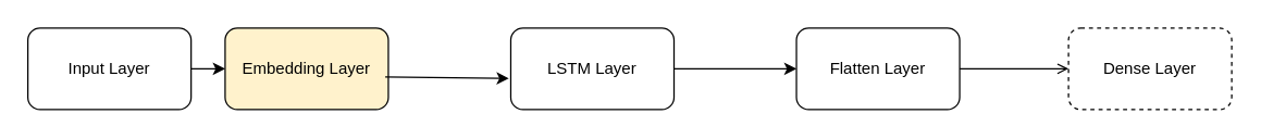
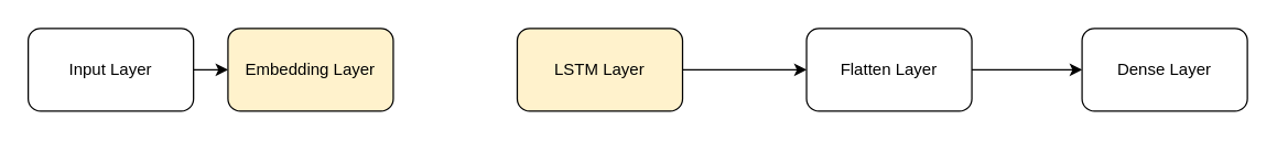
  <mxCell id="0" />
  <mxCell id="1" parent="0" />
  <mxCell id="2" value="Input Layer" style="rounded=1;whiteSpace=wrap;html=1;" vertex="1" parent="1"><mxGeometry x="20" y="20" width="120" height="60" as="geometry" /></mxCell>
  <mxCell id="3" value="Embedding Layer" style="rounded=1;whiteSpace=wrap;html=1;fillColor=#fff2cc;" vertex="1" parent="1"><mxGeometry x="165" y="20" width="120" height="60" as="geometry" /></mxCell>
- <mxCell id="4" value="LSTM Layer" style="rounded=1;whiteSpace=wrap;html=1;" vertex="1" parent="1"><mxGeometry x="375" y="20" width="120" height="60" as="geometry" /></mxCell>
+ <mxCell id="4" value="LSTM Layer" style="rounded=1;whiteSpace=wrap;html=1;fillColor=#fff2cc;" vertex="1" parent="1"><mxGeometry x="375" y="20" width="120" height="60" as="geometry" /></mxCell>
  <mxCell id="5" value="Flatten Layer" style="rounded=1;whiteSpace=wrap;html=1;" vertex="1" parent="1"><mxGeometry x="585" y="20" width="120" height="60" as="geometry" /></mxCell>
- <mxCell id="6" value="Dense Layer" style="rounded=1;whiteSpace=wrap;html=1;dashed=1;" vertex="1" parent="1"><mxGeometry x="785" y="20" width="120" height="60" as="geometry" /></mxCell>
+ <mxCell id="6" value="Dense Layer" style="rounded=1;whiteSpace=wrap;html=1;" vertex="1" parent="1"><mxGeometry x="785" y="20" width="120" height="60" as="geometry" /></mxCell>
  <mxCell id="7" value="" style="endArrow=classic;html=1;rounded=0;exitX=1;exitY=0.5;exitDx=0;exitDy=0;entryX=0;entryY=0.5;entryDx=0;entryDy=0;" edge="1" parent="1" source="2" target="3"><mxGeometry width="50" height="50" relative="1" as="geometry"><mxPoint x="35" y="160" as="sourcePoint" /><mxPoint x="85" y="110" as="targetPoint" /></mxGeometry></mxCell>
- <mxCell id="8" value="" style="endArrow=classic;html=1;rounded=0;exitX=0.981;exitY=0.599;exitDx=0;exitDy=0;exitPerimeter=0;entryX=-0.012;entryY=0.619;entryDx=0;entryDy=0;entryPerimeter=0;" edge="1" parent="1" source="3" target="4"><mxGeometry width="50" height="50" relative="1" as="geometry"><mxPoint x="345" y="110" as="sourcePoint" /><mxPoint x="395" y="60" as="targetPoint" /></mxGeometry></mxCell>
  <mxCell id="9" value="" style="endArrow=classic;html=1;rounded=0;exitX=1;exitY=0.5;exitDx=0;exitDy=0;entryX=0;entryY=0.5;entryDx=0;entryDy=0;" edge="1" parent="1" source="4" target="5"><mxGeometry width="50" height="50" relative="1" as="geometry"><mxPoint x="565" y="140" as="sourcePoint" /><mxPoint x="615" y="90" as="targetPoint" /></mxGeometry></mxCell>
- <mxCell id="10" value="" style="endArrow=open;html=1;rounded=0;exitX=1;exitY=0.5;exitDx=0;exitDy=0;" edge="1" parent="1" source="5" target="6"><mxGeometry width="50" height="50" relative="1" as="geometry"><mxPoint x="765" y="110" as="sourcePoint" /><mxPoint x="825" y="120" as="targetPoint" /></mxGeometry></mxCell>
+ <mxCell id="10" value="" style="endArrow=classic;html=1;rounded=0;exitX=1;exitY=0.5;exitDx=0;exitDy=0;" edge="1" parent="1" source="5" target="6"><mxGeometry width="50" height="50" relative="1" as="geometry"><mxPoint x="765" y="110" as="sourcePoint" /><mxPoint x="825" y="120" as="targetPoint" /></mxGeometry></mxCell>
